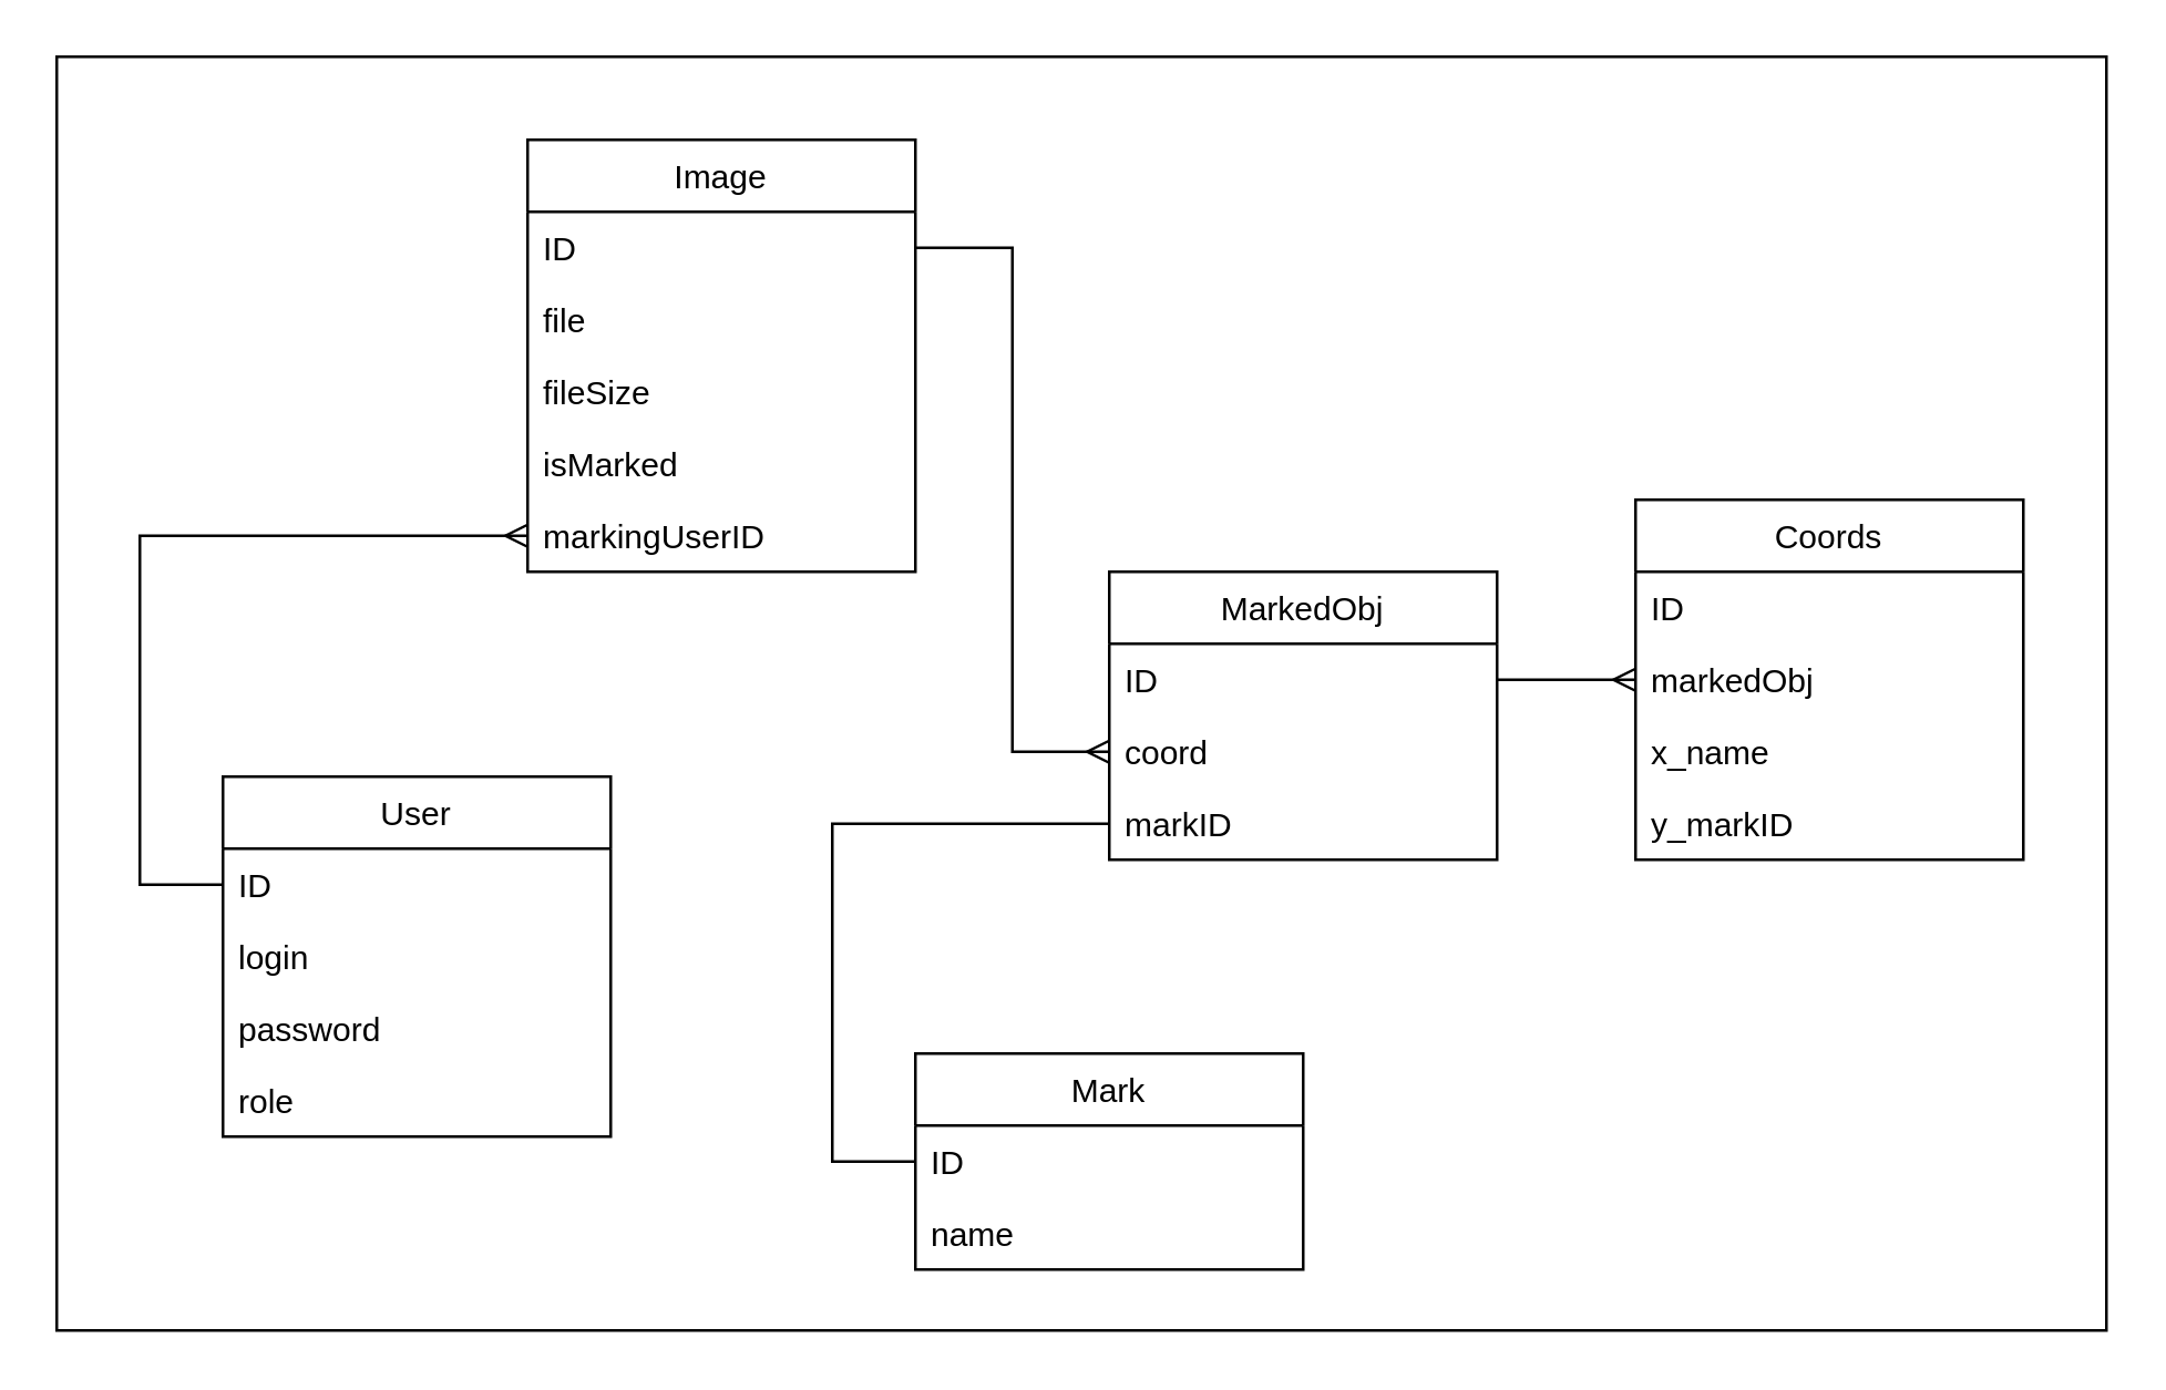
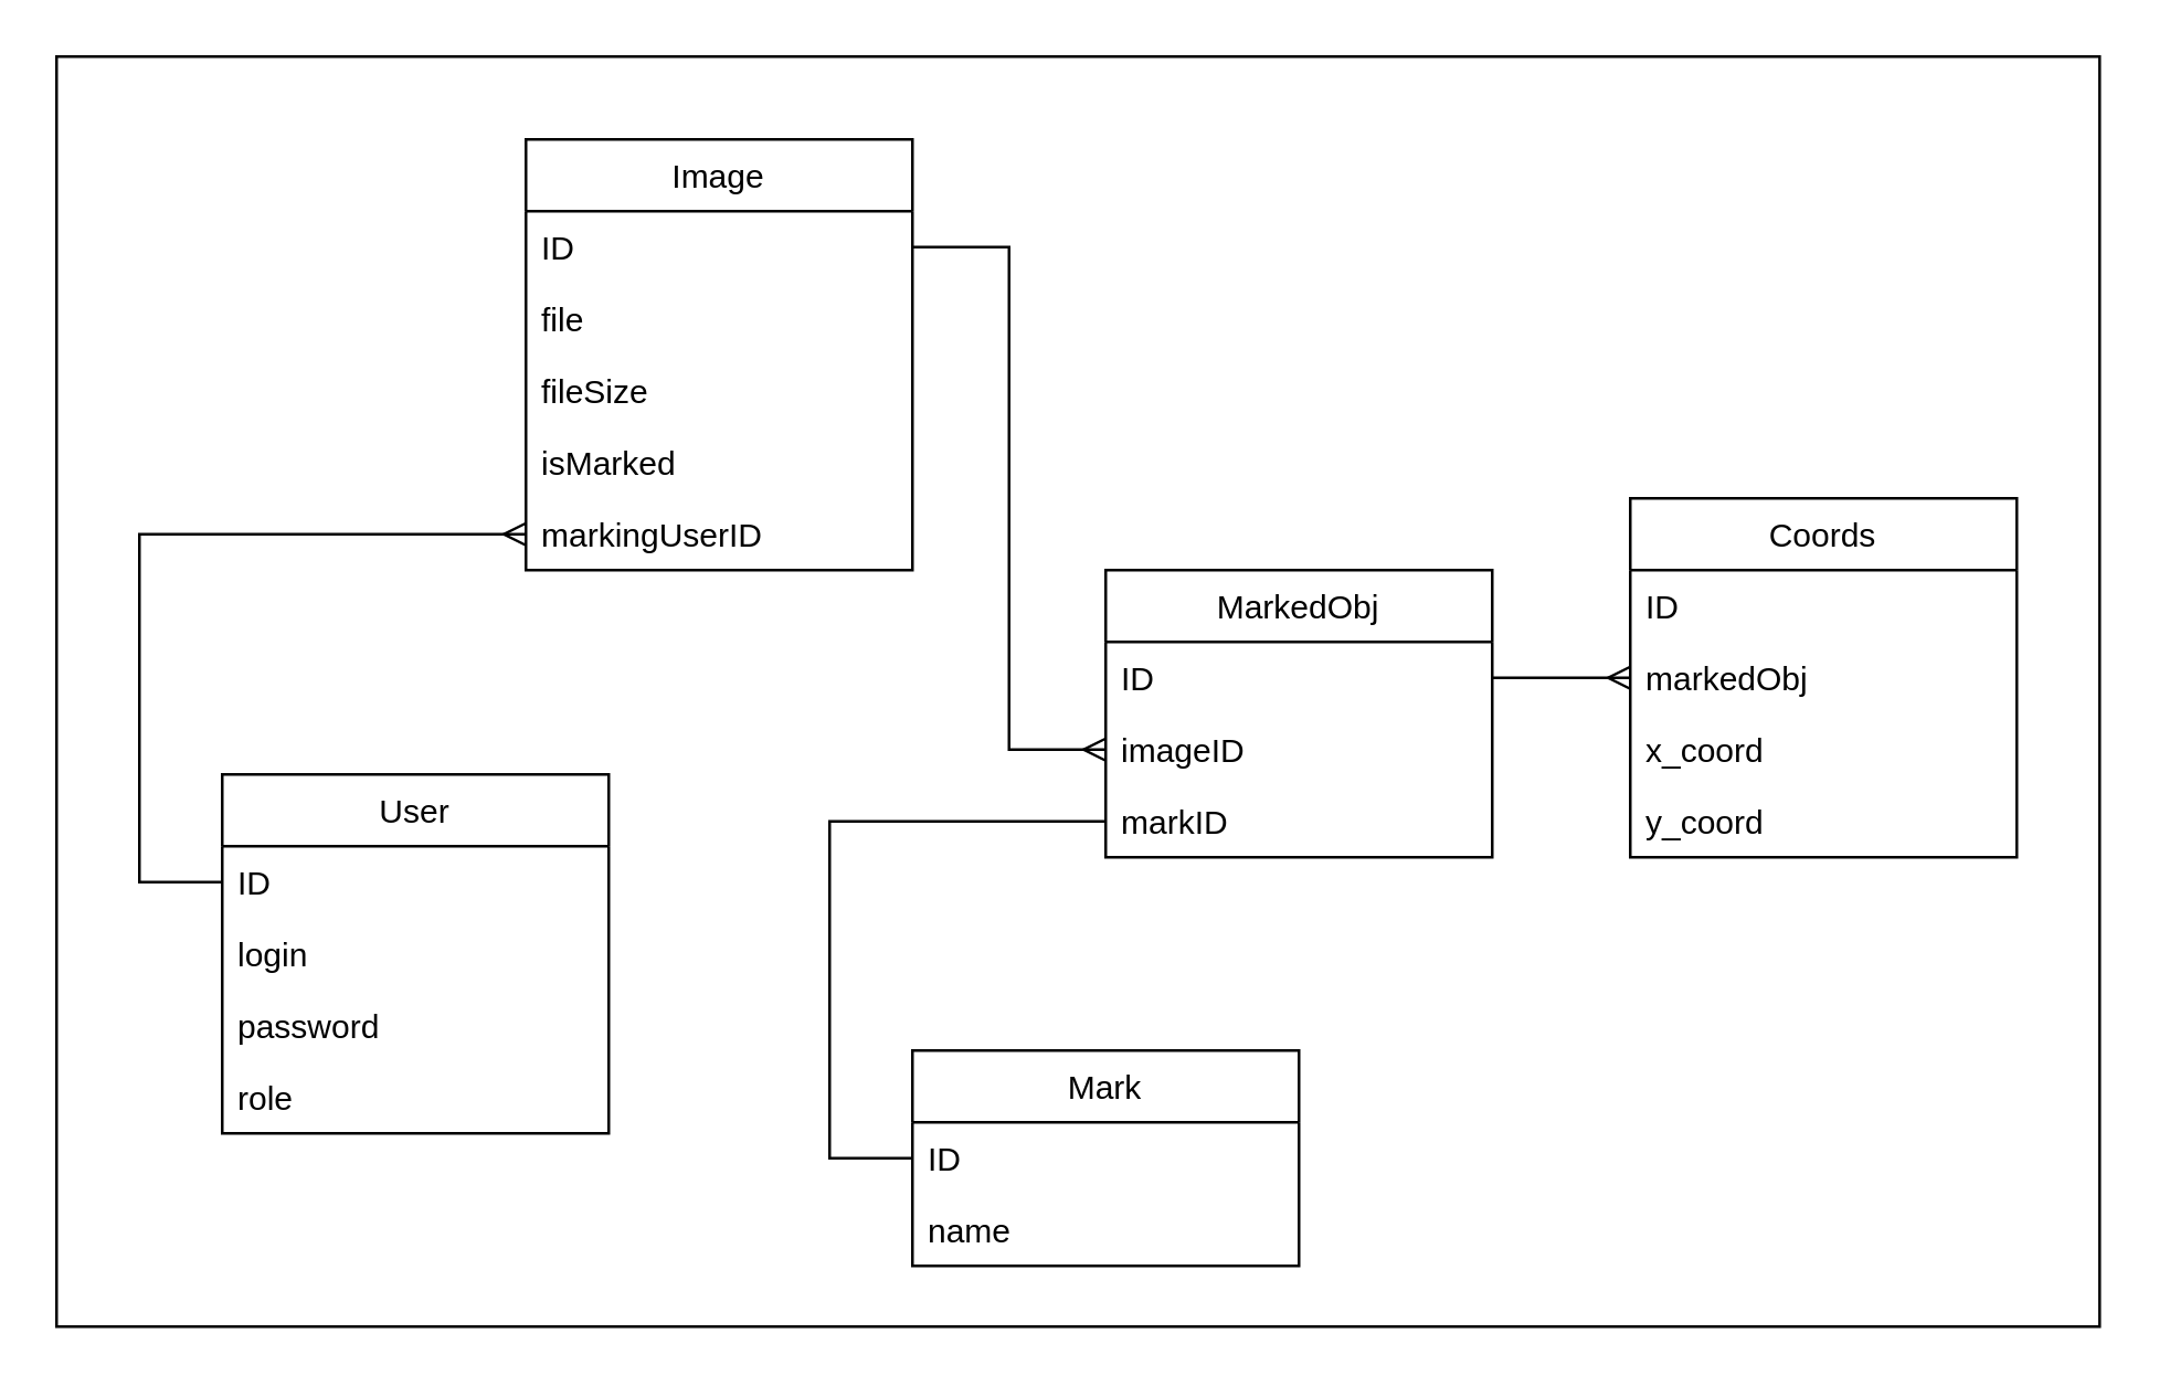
  <mxCell id="0" />
  <mxCell id="1" parent="0" />
  <mxCell id="2" value="" style="rounded=0;whiteSpace=wrap;html=1;" vertex="1" parent="1"><mxGeometry x="20" y="20" width="740" height="460" as="geometry" /></mxCell>
  <mxCell id="3" value="User" style="swimlane;fontStyle=0;childLayout=stackLayout;horizontal=1;startSize=26;fillColor=none;horizontalStack=0;resizeParent=1;resizeParentMax=0;resizeLast=0;collapsible=1;marginBottom=0;" vertex="1" parent="1"><mxGeometry x="80" y="280" width="140" height="130" as="geometry" /></mxCell>
  <mxCell id="4" value="ID" style="text;strokeColor=none;fillColor=none;align=left;verticalAlign=top;spacingLeft=4;spacingRight=4;overflow=hidden;rotatable=0;points=[[0,0.5],[1,0.5]];portConstraint=eastwest;" vertex="1" parent="3"><mxGeometry y="26" width="140" height="26" as="geometry" /></mxCell>
  <mxCell id="5" value="login" style="text;strokeColor=none;fillColor=none;align=left;verticalAlign=top;spacingLeft=4;spacingRight=4;overflow=hidden;rotatable=0;points=[[0,0.5],[1,0.5]];portConstraint=eastwest;" vertex="1" parent="3"><mxGeometry y="52" width="140" height="26" as="geometry" /></mxCell>
  <mxCell id="6" value="password" style="text;strokeColor=none;fillColor=none;align=left;verticalAlign=top;spacingLeft=4;spacingRight=4;overflow=hidden;rotatable=0;points=[[0,0.5],[1,0.5]];portConstraint=eastwest;" vertex="1" parent="3"><mxGeometry y="78" width="140" height="26" as="geometry" /></mxCell>
  <mxCell id="7" value="role" style="text;strokeColor=none;fillColor=none;align=left;verticalAlign=top;spacingLeft=4;spacingRight=4;overflow=hidden;rotatable=0;points=[[0,0.5],[1,0.5]];portConstraint=eastwest;" vertex="1" parent="3"><mxGeometry y="104" width="140" height="26" as="geometry" /></mxCell>
  <mxCell id="8" value="Image" style="swimlane;fontStyle=0;childLayout=stackLayout;horizontal=1;startSize=26;fillColor=none;horizontalStack=0;resizeParent=1;resizeParentMax=0;resizeLast=0;collapsible=1;marginBottom=0;" vertex="1" parent="1"><mxGeometry x="190" y="50" width="140" height="156" as="geometry" /></mxCell>
  <mxCell id="9" value="ID" style="text;strokeColor=none;fillColor=none;align=left;verticalAlign=top;spacingLeft=4;spacingRight=4;overflow=hidden;rotatable=0;points=[[0,0.5],[1,0.5]];portConstraint=eastwest;" vertex="1" parent="8"><mxGeometry y="26" width="140" height="26" as="geometry" /></mxCell>
  <mxCell id="10" value="file" style="text;strokeColor=none;fillColor=none;align=left;verticalAlign=top;spacingLeft=4;spacingRight=4;overflow=hidden;rotatable=0;points=[[0,0.5],[1,0.5]];portConstraint=eastwest;" vertex="1" parent="8"><mxGeometry y="52" width="140" height="26" as="geometry" /></mxCell>
  <mxCell id="11" value="fileSize" style="text;strokeColor=none;fillColor=none;align=left;verticalAlign=top;spacingLeft=4;spacingRight=4;overflow=hidden;rotatable=0;points=[[0,0.5],[1,0.5]];portConstraint=eastwest;" vertex="1" parent="8"><mxGeometry y="78" width="140" height="26" as="geometry" /></mxCell>
  <mxCell id="12" value="isMarked" style="text;strokeColor=none;fillColor=none;align=left;verticalAlign=top;spacingLeft=4;spacingRight=4;overflow=hidden;rotatable=0;points=[[0,0.5],[1,0.5]];portConstraint=eastwest;" vertex="1" parent="8"><mxGeometry y="104" width="140" height="26" as="geometry" /></mxCell>
  <mxCell id="13" value="markingUserID" style="text;strokeColor=none;fillColor=none;align=left;verticalAlign=top;spacingLeft=4;spacingRight=4;overflow=hidden;rotatable=0;points=[[0,0.5],[1,0.5]];portConstraint=eastwest;" vertex="1" parent="8"><mxGeometry y="130" width="140" height="26" as="geometry" /></mxCell>
  <mxCell id="14" value="MarkedObj" style="swimlane;fontStyle=0;childLayout=stackLayout;horizontal=1;startSize=26;fillColor=none;horizontalStack=0;resizeParent=1;resizeParentMax=0;resizeLast=0;collapsible=1;marginBottom=0;" vertex="1" parent="1"><mxGeometry x="400" y="206" width="140" height="104" as="geometry" /></mxCell>
  <mxCell id="15" value="ID" style="text;strokeColor=none;fillColor=none;align=left;verticalAlign=top;spacingLeft=4;spacingRight=4;overflow=hidden;rotatable=0;points=[[0,0.5],[1,0.5]];portConstraint=eastwest;" vertex="1" parent="14"><mxGeometry y="26" width="140" height="26" as="geometry" /></mxCell>
- <mxCell id="16" value="coord" style="text;strokeColor=none;fillColor=none;align=left;verticalAlign=top;spacingLeft=4;spacingRight=4;overflow=hidden;rotatable=0;points=[[0,0.5],[1,0.5]];portConstraint=eastwest;" vertex="1" parent="14"><mxGeometry y="52" width="140" height="26" as="geometry" /></mxCell>
+ <mxCell id="16" value="imageID" style="text;strokeColor=none;fillColor=none;align=left;verticalAlign=top;spacingLeft=4;spacingRight=4;overflow=hidden;rotatable=0;points=[[0,0.5],[1,0.5]];portConstraint=eastwest;" vertex="1" parent="14"><mxGeometry y="52" width="140" height="26" as="geometry" /></mxCell>
  <mxCell id="17" value="markID" style="text;strokeColor=none;fillColor=none;align=left;verticalAlign=top;spacingLeft=4;spacingRight=4;overflow=hidden;rotatable=0;points=[[0,0.5],[1,0.5]];portConstraint=eastwest;" vertex="1" parent="14"><mxGeometry y="78" width="140" height="26" as="geometry" /></mxCell>
  <mxCell id="18" value="Coords" style="swimlane;fontStyle=0;childLayout=stackLayout;horizontal=1;startSize=26;fillColor=none;horizontalStack=0;resizeParent=1;resizeParentMax=0;resizeLast=0;collapsible=1;marginBottom=0;" vertex="1" parent="1"><mxGeometry x="590" y="180" width="140" height="130" as="geometry" /></mxCell>
  <mxCell id="19" value="ID" style="text;strokeColor=none;fillColor=none;align=left;verticalAlign=top;spacingLeft=4;spacingRight=4;overflow=hidden;rotatable=0;points=[[0,0.5],[1,0.5]];portConstraint=eastwest;" vertex="1" parent="18"><mxGeometry y="26" width="140" height="26" as="geometry" /></mxCell>
  <mxCell id="20" value="markedObj" style="text;strokeColor=none;fillColor=none;align=left;verticalAlign=top;spacingLeft=4;spacingRight=4;overflow=hidden;rotatable=0;points=[[0,0.5],[1,0.5]];portConstraint=eastwest;" vertex="1" parent="18"><mxGeometry y="52" width="140" height="26" as="geometry" /></mxCell>
- <mxCell id="21" value="x_name" style="text;strokeColor=none;fillColor=none;align=left;verticalAlign=top;spacingLeft=4;spacingRight=4;overflow=hidden;rotatable=0;points=[[0,0.5],[1,0.5]];portConstraint=eastwest;" vertex="1" parent="18"><mxGeometry y="78" width="140" height="26" as="geometry" /></mxCell>
- <mxCell id="22" value="y_markID" style="text;strokeColor=none;fillColor=none;align=left;verticalAlign=top;spacingLeft=4;spacingRight=4;overflow=hidden;rotatable=0;points=[[0,0.5],[1,0.5]];portConstraint=eastwest;" vertex="1" parent="18"><mxGeometry y="104" width="140" height="26" as="geometry" /></mxCell>
+ <mxCell id="21" value="x_coord" style="text;strokeColor=none;fillColor=none;align=left;verticalAlign=top;spacingLeft=4;spacingRight=4;overflow=hidden;rotatable=0;points=[[0,0.5],[1,0.5]];portConstraint=eastwest;" vertex="1" parent="18"><mxGeometry y="78" width="140" height="26" as="geometry" /></mxCell>
+ <mxCell id="22" value="y_coord" style="text;strokeColor=none;fillColor=none;align=left;verticalAlign=top;spacingLeft=4;spacingRight=4;overflow=hidden;rotatable=0;points=[[0,0.5],[1,0.5]];portConstraint=eastwest;" vertex="1" parent="18"><mxGeometry y="104" width="140" height="26" as="geometry" /></mxCell>
  <mxCell id="23" value="Mark" style="swimlane;fontStyle=0;childLayout=stackLayout;horizontal=1;startSize=26;fillColor=none;horizontalStack=0;resizeParent=1;resizeParentMax=0;resizeLast=0;collapsible=1;marginBottom=0;" vertex="1" parent="1"><mxGeometry x="330" y="380" width="140" height="78" as="geometry" /></mxCell>
  <mxCell id="24" value="ID" style="text;strokeColor=none;fillColor=none;align=left;verticalAlign=top;spacingLeft=4;spacingRight=4;overflow=hidden;rotatable=0;points=[[0,0.5],[1,0.5]];portConstraint=eastwest;" vertex="1" parent="23"><mxGeometry y="26" width="140" height="26" as="geometry" /></mxCell>
  <mxCell id="25" value="name" style="text;strokeColor=none;fillColor=none;align=left;verticalAlign=top;spacingLeft=4;spacingRight=4;overflow=hidden;rotatable=0;points=[[0,0.5],[1,0.5]];portConstraint=eastwest;" vertex="1" parent="23"><mxGeometry y="52" width="140" height="26" as="geometry" /></mxCell>
  <mxCell id="26" value="" style="edgeStyle=orthogonalEdgeStyle;fontSize=12;html=1;endArrow=ERmany;rounded=0;entryX=0;entryY=0.5;entryDx=0;entryDy=0;exitX=0;exitY=0.5;exitDx=0;exitDy=0;" edge="1" parent="1" source="4" target="13"><mxGeometry width="100" height="100" relative="1" as="geometry"><mxPoint x="470" y="430" as="sourcePoint" /><mxPoint x="570" y="330" as="targetPoint" /><Array as="points"><mxPoint x="50" y="319" /><mxPoint x="50" y="193" /></Array></mxGeometry></mxCell>
  <mxCell id="27" value="" style="edgeStyle=orthogonalEdgeStyle;fontSize=12;html=1;endArrow=ERmany;rounded=0;exitX=1;exitY=0.5;exitDx=0;exitDy=0;entryX=0;entryY=0.5;entryDx=0;entryDy=0;" edge="1" parent="1" source="9" target="16"><mxGeometry width="100" height="100" relative="1" as="geometry"><mxPoint x="400" y="240" as="sourcePoint" /><mxPoint x="570" y="330" as="targetPoint" /></mxGeometry></mxCell>
  <mxCell id="28" value="" style="endArrow=none;html=1;rounded=0;entryX=0;entryY=0.5;entryDx=0;entryDy=0;exitX=0;exitY=0.5;exitDx=0;exitDy=0;" edge="1" parent="1" source="24" target="17"><mxGeometry width="50" height="50" relative="1" as="geometry"><mxPoint x="490" y="410" as="sourcePoint" /><mxPoint x="540" y="360" as="targetPoint" /><Array as="points"><mxPoint x="300" y="419" /><mxPoint x="300" y="297" /></Array></mxGeometry></mxCell>
  <mxCell id="29" value="" style="edgeStyle=entityRelationEdgeStyle;fontSize=12;html=1;endArrow=ERmany;rounded=0;exitX=1;exitY=0.5;exitDx=0;exitDy=0;entryX=0;entryY=0.5;entryDx=0;entryDy=0;" edge="1" parent="1" source="15" target="20"><mxGeometry width="100" height="100" relative="1" as="geometry"><mxPoint x="470" y="430" as="sourcePoint" /><mxPoint x="570" y="330" as="targetPoint" /></mxGeometry></mxCell>
